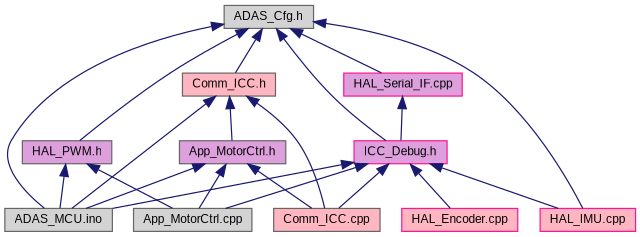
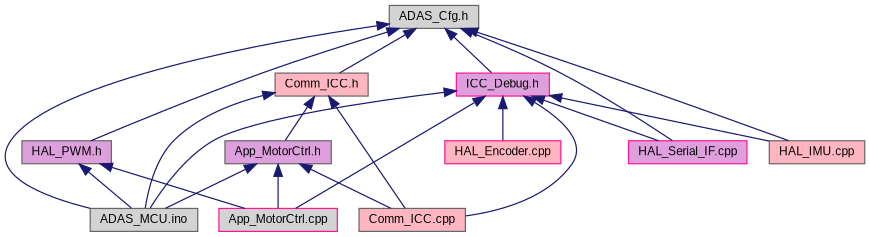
  digraph {
    fontname="Liberation Sans"
    node [color=gray40 fillcolor=plum fontname="Liberation Sans" fontsize=10 shape=record style=filled]
    edge [color=midnightblue dir=back fontname="Liberation Sans" fontsize=10 labelfontname=Helvetica labelfontsize=10 style=solid]
    n1 [fillcolor=lightgrey fontcolor=black height=0.2 label="ADAS_Cfg.h" width=0.4]
    n2 [color=deeppink height=0.2 label="ICC_Debug.h" width=0.4]
    n3 [fillcolor=lightgrey height=0.2 label="ADAS_MCU.ino" width=0.4]
    n4 [color=deeppink height=0.2 label="HAL_Serial_IF.cpp" width=0.4]
    n5 [height=0.2 label="HAL_PWM.h" width=0.4]
    n6 [fillcolor=lightpink height=0.2 label="Comm_ICC.h" width=0.4]
-   n7 [color=deeppink fillcolor=lightpink height=0.2 label="HAL_IMU.cpp" width=0.4]
-   n8 [fillcolor=lightgrey height=0.2 label="App_MotorCtrl.cpp" width=0.4]
+   n7 [fillcolor=lightpink height=0.2 label="HAL_IMU.cpp" width=0.4]
+   n8 [color=deeppink fillcolor=lightgrey height=0.2 label="App_MotorCtrl.cpp" width=0.4]
    n9 [fillcolor=lightpink height=0.2 label="Comm_ICC.cpp" width=0.4]
    n10 [color=deeppink fillcolor=lightpink height=0.2 label="HAL_Encoder.cpp" width=0.4]
    n11 [height=0.2 label="App_MotorCtrl.h" width=0.4]
    n1 -> n2
    n1 -> n3
    n1 -> n4
    n1 -> n5
    n1 -> n6
    n1 -> n7
    n2 -> n3
-   n4 -> n2
+   n2 -> n4
    n2 -> n7
    n2 -> n8
    n2 -> n9
    n2 -> n10
    n5 -> n3
    n5 -> n8
    n6 -> n3
    n6 -> n9
    n6 -> n11
    n11 -> n3
    n11 -> n8
    n11 -> n9
  }
